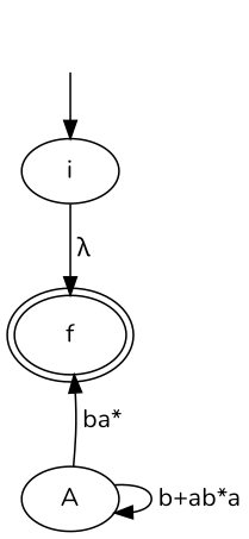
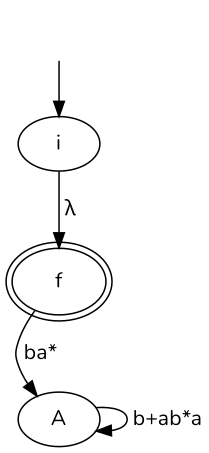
  digraph {
    fontname=Nunito
    node [fontname=Nunito]
    edge [fontname=Nunito]
    _nil0 [style=invis]
    i
    f [peripheries=2]
    A
    _nil0 -> i
    i -> f [label=" λ"]
-   A -> f [label=" ba*"]
+   f -> A [label=" ba*"]
    A -> A [label=" b+ab*a"]
  }
